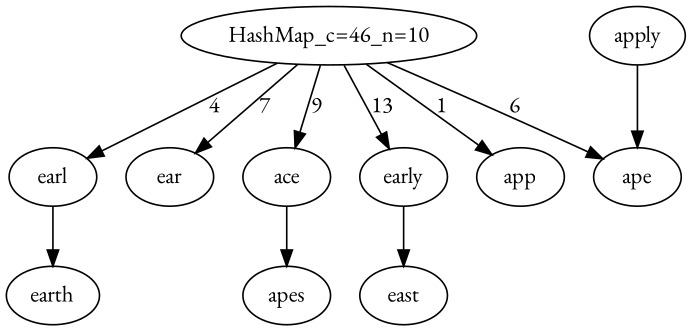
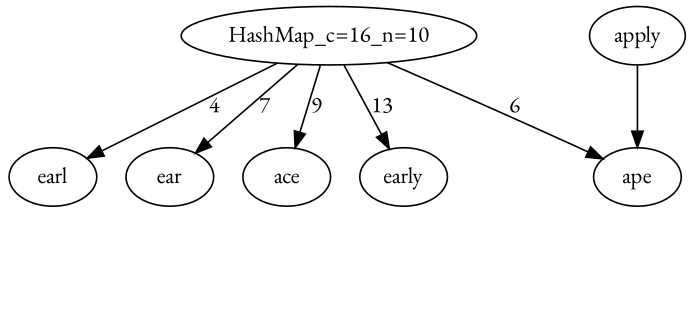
  digraph {
    fontname="EB Garamond"
    node [fontname="EB Garamond"]
    edge [fontname="EB Garamond"]
-   "HashMap_c=16_n=10" [label="HashMap_c=46_n=10"]
-   app
+   "HashMap_c=16_n=10"
    earl
    ape
    ear
    ace
    early
-   earth
-   apes
-   east
    apply
-   "HashMap_c=16_n=10" -> app [label=1]
    "HashMap_c=16_n=10" -> earl [label=4]
    "HashMap_c=16_n=10" -> ape [label=6]
    "HashMap_c=16_n=10" -> ear [label=7]
    "HashMap_c=16_n=10" -> ace [label=9]
    "HashMap_c=16_n=10" -> early [label=13]
-   earl -> earth
-   ace -> apes
-   early -> east
    apply -> ape
  }
